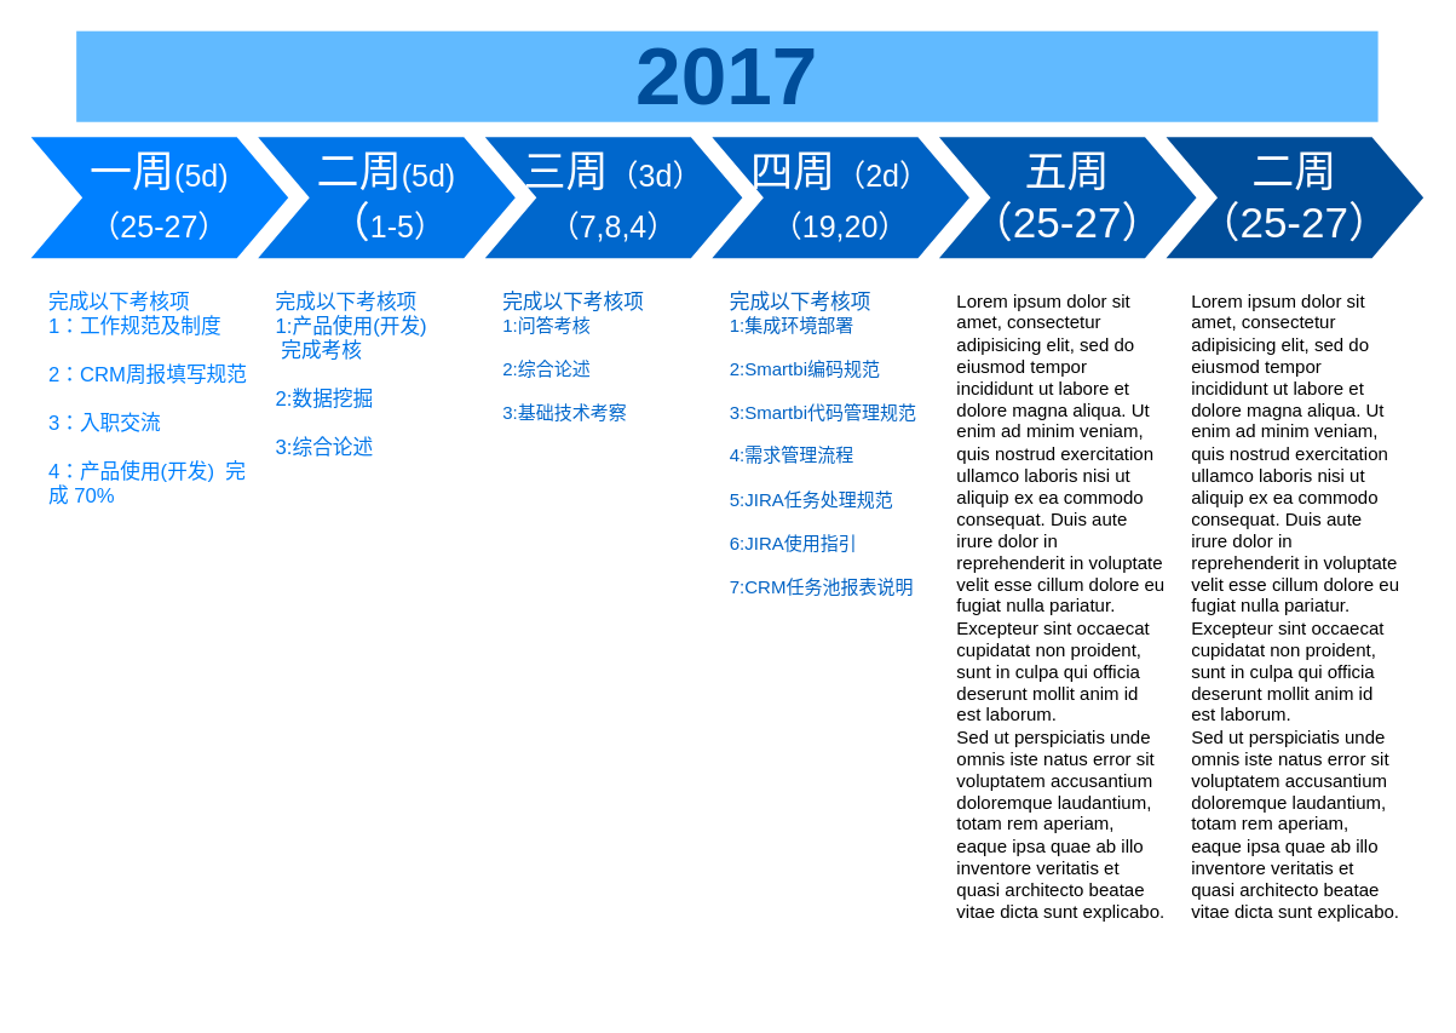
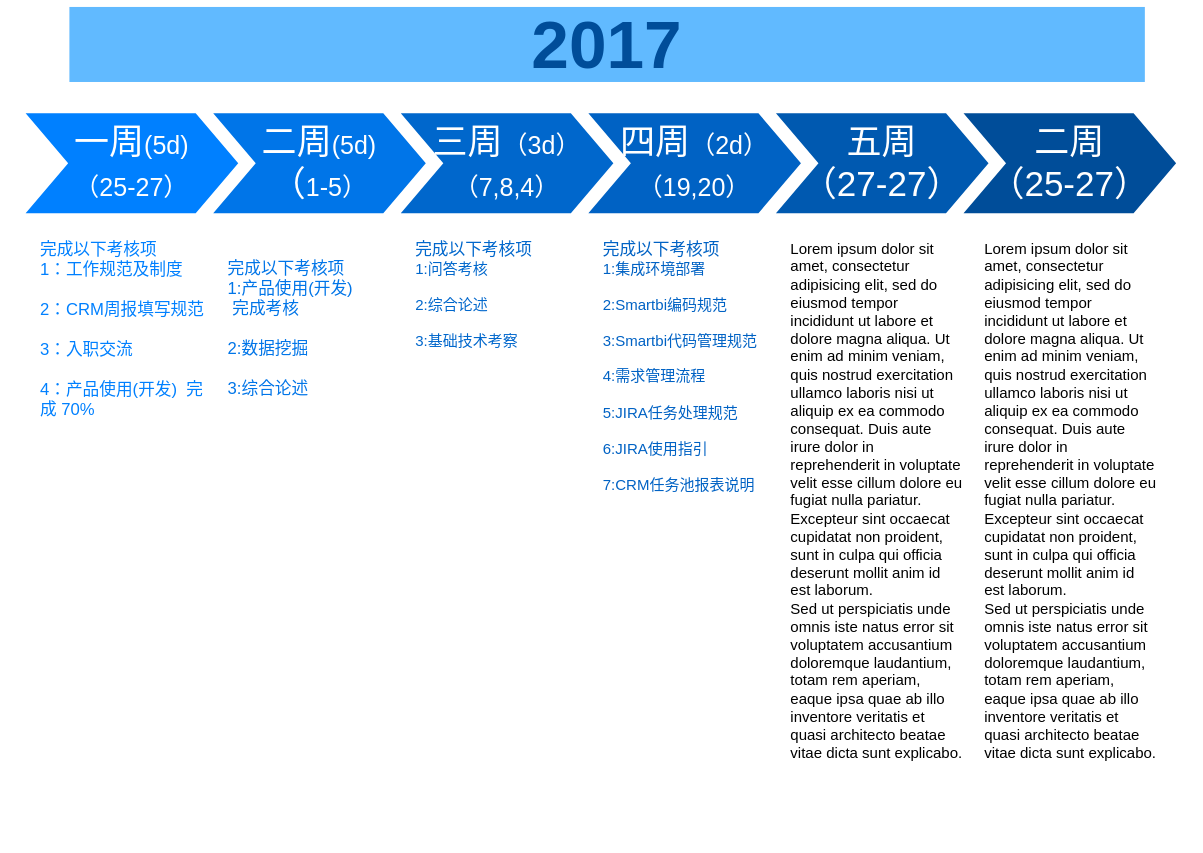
  <mxCell id="0" />
  <mxCell id="1" parent="0" />
  <mxCell id="2" value="一周&lt;font style=&quot;font-size: 20px&quot;&gt;(5d)&lt;/font&gt;&lt;br&gt;&lt;font style=&quot;font-size: 20px&quot;&gt;（25-27）&lt;/font&gt;" style="shape=step;whiteSpace=wrap;html=1;fontSize=28;fontColor=#FFFFFF;strokeColor=none;fillColor=#0080FF;" parent="1" vertex="1"><mxGeometry x="20" y="90" width="170" height="80" as="geometry" /></mxCell>
  <mxCell id="3" value="二周&lt;font style=&quot;font-size: 20px&quot;&gt;(5d)&lt;/font&gt;&lt;br&gt;（&lt;font style=&quot;font-size: 20px&quot;&gt;1-5）&lt;/font&gt;" style="shape=step;whiteSpace=wrap;html=1;fontSize=28;fontColor=#FFFFFF;strokeColor=none;fillColor=#0075E8;" parent="1" vertex="1"><mxGeometry x="170" y="90" width="170" height="80" as="geometry" /></mxCell>
  <mxCell id="4" value="&lt;font style=&quot;font-size: 28px&quot;&gt;三周&lt;/font&gt;&lt;font style=&quot;font-size: 20px&quot;&gt;（3d）&lt;br&gt;（7,8,4）&lt;/font&gt;" style="shape=step;whiteSpace=wrap;html=1;fontSize=28;fontColor=#FFFFFF;strokeColor=none;fillColor=#0067CC;" parent="1" vertex="1"><mxGeometry x="320" y="90" width="170" height="80" as="geometry" /></mxCell>
  <mxCell id="5" value="四周&lt;font style=&quot;font-size: 20px&quot;&gt;（2d）&lt;br&gt;（19,20）&lt;/font&gt;" style="shape=step;whiteSpace=wrap;html=1;fontSize=28;fontColor=#FFFFFF;strokeColor=none;fillColor=#0062C4;" parent="1" vertex="1"><mxGeometry x="470" y="90" width="170" height="80" as="geometry" /></mxCell>
- <mxCell id="6" value="五周&lt;br&gt;（25-27）" style="shape=step;whiteSpace=wrap;html=1;fontSize=28;fillColor=#0059B0;fontColor=#FFFFFF;strokeColor=none;" parent="1" vertex="1"><mxGeometry x="620" y="90" width="170" height="80" as="geometry" /></mxCell>
+ <mxCell id="6" value="五周&lt;br&gt;（27-27）" style="shape=step;whiteSpace=wrap;html=1;fontSize=28;fillColor=#0059B0;fontColor=#FFFFFF;strokeColor=none;" parent="1" vertex="1"><mxGeometry x="620" y="90" width="170" height="80" as="geometry" /></mxCell>
  <mxCell id="7" value="二周&lt;br&gt;（25-27）" style="shape=step;whiteSpace=wrap;html=1;fontSize=28;fillColor=#004D99;fontColor=#FFFFFF;strokeColor=none;" parent="1" vertex="1"><mxGeometry x="770" y="90" width="170" height="80" as="geometry" /></mxCell>
- <mxCell id="8" value="2017" style="text;html=1;strokeColor=none;fillColor=#61BAFF;align=center;verticalAlign=middle;whiteSpace=wrap;fontSize=54;fontStyle=1;fontColor=#004D99;" parent="1" vertex="1"><mxGeometry x="50" y="20" width="860" height="60" as="geometry" /></mxCell>
+ <mxCell id="8" value="2017" style="text;html=1;strokeColor=none;fillColor=#61BAFF;align=center;verticalAlign=middle;whiteSpace=wrap;fontSize=54;fontStyle=1;fontColor=#004D99;" parent="1" vertex="1"><mxGeometry x="55" y="5" width="860" height="60" as="geometry" /></mxCell>
  <mxCell id="9" value="&lt;div&gt;&lt;font color=&quot;#0080ff&quot;&gt;&lt;span style=&quot;font-size: 13.333px&quot;&gt;完成以下考核项&lt;/span&gt;&lt;span style=&quot;font-size: 13.333px&quot;&gt;&lt;br&gt;&lt;/span&gt;&lt;/font&gt;&lt;/div&gt;&lt;div&gt;&lt;span style=&quot;font-size: 13.333px&quot;&gt;&lt;font color=&quot;#0080ff&quot;&gt;1：工作规范及制度&lt;/font&gt;&lt;/span&gt;&lt;/div&gt;&lt;div&gt;&lt;span style=&quot;font-size: 13.333px&quot;&gt;&lt;font color=&quot;#0080ff&quot;&gt;&lt;br&gt;&lt;/font&gt;&lt;/span&gt;&lt;/div&gt;&lt;div&gt;&lt;span style=&quot;font-size: 13.333px&quot;&gt;&lt;font color=&quot;#0080ff&quot;&gt;2：CRM周报填写规范&lt;/font&gt;&lt;/span&gt;&lt;/div&gt;&lt;div&gt;&lt;span style=&quot;font-size: 13.333px&quot;&gt;&lt;font color=&quot;#0080ff&quot;&gt;&lt;br&gt;&lt;/font&gt;&lt;/span&gt;&lt;/div&gt;&lt;div&gt;&lt;span style=&quot;font-size: 13.333px&quot;&gt;&lt;font color=&quot;#0080ff&quot;&gt;3：入职交流&lt;/font&gt;&lt;/span&gt;&lt;/div&gt;&lt;div&gt;&lt;span style=&quot;font-size: 13.333px&quot;&gt;&lt;font color=&quot;#0080ff&quot;&gt;&lt;br&gt;&lt;/font&gt;&lt;/span&gt;&lt;/div&gt;&lt;div&gt;&lt;span style=&quot;font-size: 13.333px&quot;&gt;&lt;font color=&quot;#0080ff&quot;&gt;4：产品使用(开发)&amp;nbsp; 完成 70%&lt;/font&gt;&lt;/span&gt;&lt;/div&gt;" style="text;spacingTop=-5;fillColor=#ffffff;whiteSpace=wrap;html=1;align=left;fontSize=12;fontFamily=Helvetica;fillColor=none;strokeColor=none;" parent="1" vertex="1"><mxGeometry x="30" y="190" width="140" height="470" as="geometry" /></mxCell>
- <mxCell id="10" value="&lt;div&gt;&lt;span style=&quot;font-size: 13.333px&quot;&gt;&lt;font color=&quot;#0075e8&quot;&gt;完成以下考核项&lt;/font&gt;&lt;/span&gt;&lt;/div&gt;&lt;div&gt;&lt;span style=&quot;font-size: 13.333px&quot;&gt;&lt;font color=&quot;#0075e8&quot;&gt;1:产品使用(开发)&amp;nbsp; &amp;nbsp; &amp;nbsp; &amp;nbsp;完成考核&lt;/font&gt;&lt;/span&gt;&lt;/div&gt;&lt;div&gt;&lt;span style=&quot;font-size: 13.333px&quot;&gt;&lt;font color=&quot;#0075e8&quot;&gt;&lt;br&gt;&lt;/font&gt;&lt;/span&gt;&lt;/div&gt;&lt;div&gt;&lt;span style=&quot;font-size: 13.333px&quot;&gt;&lt;font color=&quot;#0075e8&quot;&gt;2:数据挖掘&lt;/font&gt;&lt;/span&gt;&lt;/div&gt;&lt;div&gt;&lt;span style=&quot;font-size: 13.333px&quot;&gt;&lt;font color=&quot;#0075e8&quot;&gt;&lt;br&gt;&lt;/font&gt;&lt;/span&gt;&lt;/div&gt;&lt;div&gt;&lt;span style=&quot;font-size: 13.333px&quot;&gt;&lt;font color=&quot;#0075e8&quot;&gt;3:综合论述&lt;/font&gt;&lt;/span&gt;&lt;/div&gt;&lt;div&gt;&lt;br&gt;&lt;/div&gt;" style="text;spacingTop=-5;fillColor=#ffffff;whiteSpace=wrap;html=1;align=left;fontSize=12;fontFamily=Helvetica;fillColor=none;strokeColor=none;" parent="1" vertex="1"><mxGeometry x="180" y="190" width="140" height="470" as="geometry" /></mxCell>
+ <mxCell id="10" value="&lt;div&gt;&lt;span style=&quot;font-size: 13.333px&quot;&gt;&lt;font color=&quot;#0075e8&quot;&gt;完成以下考核项&lt;/font&gt;&lt;/span&gt;&lt;/div&gt;&lt;div&gt;&lt;span style=&quot;font-size: 13.333px&quot;&gt;&lt;font color=&quot;#0075e8&quot;&gt;1:产品使用(开发)&amp;nbsp; &amp;nbsp; &amp;nbsp; &amp;nbsp;完成考核&lt;/font&gt;&lt;/span&gt;&lt;/div&gt;&lt;div&gt;&lt;span style=&quot;font-size: 13.333px&quot;&gt;&lt;font color=&quot;#0075e8&quot;&gt;&lt;br&gt;&lt;/font&gt;&lt;/span&gt;&lt;/div&gt;&lt;div&gt;&lt;span style=&quot;font-size: 13.333px&quot;&gt;&lt;font color=&quot;#0075e8&quot;&gt;2:数据挖掘&lt;/font&gt;&lt;/span&gt;&lt;/div&gt;&lt;div&gt;&lt;span style=&quot;font-size: 13.333px&quot;&gt;&lt;font color=&quot;#0075e8&quot;&gt;&lt;br&gt;&lt;/font&gt;&lt;/span&gt;&lt;/div&gt;&lt;div&gt;&lt;span style=&quot;font-size: 13.333px&quot;&gt;&lt;font color=&quot;#0075e8&quot;&gt;3:综合论述&lt;/font&gt;&lt;/span&gt;&lt;/div&gt;&lt;div&gt;&lt;br&gt;&lt;/div&gt;" style="text;spacingTop=-5;fillColor=#ffffff;whiteSpace=wrap;html=1;align=left;fontSize=12;fontFamily=Helvetica;fillColor=none;strokeColor=none;" parent="1" vertex="1"><mxGeometry x="180" y="205" width="140" height="470" as="geometry" /></mxCell>
  <mxCell id="11" value="&lt;div&gt;&lt;font color=&quot;#0067cc&quot;&gt;&lt;span style=&quot;font-size: 13.333px&quot;&gt;完成以下考核项&lt;/span&gt;&lt;br&gt;&lt;/font&gt;&lt;/div&gt;&lt;div&gt;&lt;font color=&quot;#0067cc&quot;&gt;1:问答考核&lt;/font&gt;&lt;/div&gt;&lt;div&gt;&lt;font color=&quot;#0067cc&quot;&gt;&lt;br&gt;&lt;/font&gt;&lt;/div&gt;&lt;div&gt;&lt;font color=&quot;#0067cc&quot;&gt;2:综合论述&lt;/font&gt;&lt;/div&gt;&lt;div&gt;&lt;font color=&quot;#0067cc&quot;&gt;&lt;br&gt;&lt;/font&gt;&lt;/div&gt;&lt;div&gt;&lt;font color=&quot;#0067cc&quot;&gt;3:基础技术考察&lt;/font&gt;&lt;/div&gt;" style="text;spacingTop=-5;fillColor=#ffffff;whiteSpace=wrap;html=1;align=left;fontSize=12;fontFamily=Helvetica;fillColor=none;strokeColor=none;" parent="1" vertex="1"><mxGeometry x="330" y="190" width="140" height="470" as="geometry" /></mxCell>
  <mxCell id="12" value="&lt;div&gt;&lt;div&gt;&lt;font color=&quot;#0062c4&quot;&gt;&lt;span style=&quot;font-size: 13.333px&quot;&gt;完成以下考核项&lt;/span&gt;&lt;br&gt;&lt;/font&gt;&lt;/div&gt;&lt;div&gt;&lt;font color=&quot;#0062c4&quot;&gt;1:集成环境部署&lt;span&gt; &lt;/span&gt;&amp;nbsp; &amp;nbsp;&lt;span&gt;     &lt;/span&gt;&lt;/font&gt;&lt;/div&gt;&lt;div&gt;&lt;font color=&quot;#0062c4&quot;&gt;&lt;br&gt;&lt;/font&gt;&lt;/div&gt;&lt;div&gt;&lt;font color=&quot;#0062c4&quot;&gt;2:Smartbi编码规范&lt;span&gt;      &lt;/span&gt;&lt;/font&gt;&lt;/div&gt;&lt;div&gt;&lt;font color=&quot;#0062c4&quot;&gt;&lt;br&gt;&lt;/font&gt;&lt;/div&gt;&lt;div&gt;&lt;font color=&quot;#0062c4&quot;&gt;3:Smartbi代码管理规范&lt;/font&gt;&lt;/div&gt;&lt;div&gt;&lt;font color=&quot;#0062c4&quot;&gt;&lt;span&gt;     &lt;/span&gt;&lt;/font&gt;&lt;/div&gt;&lt;div&gt;&lt;font color=&quot;#0062c4&quot;&gt;&lt;br&gt;&lt;/font&gt;&lt;/div&gt;&lt;div&gt;&lt;font color=&quot;#0062c4&quot;&gt;4:需求管理流程&lt;/font&gt;&lt;/div&gt;&lt;div&gt;&lt;font color=&quot;#0062c4&quot;&gt;&lt;br&gt;&lt;/font&gt;&lt;/div&gt;&lt;div&gt;&lt;font color=&quot;#0062c4&quot;&gt;5:JIRA任务处理规范&lt;/font&gt;&lt;/div&gt;&lt;div&gt;&lt;font color=&quot;#0062c4&quot;&gt;&lt;br&gt;&lt;/font&gt;&lt;/div&gt;&lt;div&gt;&lt;font color=&quot;#0062c4&quot;&gt;6:JIRA使用指引&lt;/font&gt;&lt;/div&gt;&lt;div&gt;&lt;font color=&quot;#0062c4&quot;&gt;&lt;br&gt;&lt;/font&gt;&lt;/div&gt;&lt;div&gt;&lt;font color=&quot;#0062c4&quot;&gt;7:CRM任务池报表说明&lt;/font&gt;&lt;/div&gt;&lt;/div&gt;&lt;div&gt;&lt;br&gt;&lt;/div&gt;" style="text;spacingTop=-5;fillColor=#ffffff;whiteSpace=wrap;html=1;align=left;fontSize=12;fontFamily=Helvetica;fillColor=none;strokeColor=none;" parent="1" vertex="1"><mxGeometry x="480" y="190" width="140" height="470" as="geometry" /></mxCell>
  <mxCell id="13" value="Lorem ipsum dolor sit amet, consectetur adipisicing elit, sed do eiusmod tempor incididunt ut labore et dolore magna aliqua. Ut enim ad minim veniam, quis nostrud exercitation ullamco laboris nisi ut aliquip ex ea commodo consequat. Duis aute irure dolor in reprehenderit in voluptate velit esse cillum dolore eu fugiat nulla pariatur. Excepteur sint occaecat cupidatat non proident, sunt in culpa qui officia deserunt mollit anim id est laborum.&lt;br&gt;Sed ut perspiciatis unde omnis iste natus error sit voluptatem accusantium doloremque laudantium, totam rem aperiam, eaque ipsa quae ab illo inventore veritatis et quasi architecto beatae vitae dicta sunt explicabo." style="text;spacingTop=-5;fillColor=#ffffff;whiteSpace=wrap;html=1;align=left;fontSize=12;fontFamily=Helvetica;fillColor=none;strokeColor=none;" parent="1" vertex="1"><mxGeometry x="630" y="190" width="140" height="470" as="geometry" /></mxCell>
  <mxCell id="14" value="Lorem ipsum dolor sit amet, consectetur adipisicing elit, sed do eiusmod tempor incididunt ut labore et dolore magna aliqua. Ut enim ad minim veniam, quis nostrud exercitation ullamco laboris nisi ut aliquip ex ea commodo consequat. Duis aute irure dolor in reprehenderit in voluptate velit esse cillum dolore eu fugiat nulla pariatur. Excepteur sint occaecat cupidatat non proident, sunt in culpa qui officia deserunt mollit anim id est laborum.&lt;br&gt;Sed ut perspiciatis unde omnis iste natus error sit voluptatem accusantium doloremque laudantium, totam rem aperiam, eaque ipsa quae ab illo inventore veritatis et quasi architecto beatae vitae dicta sunt explicabo." style="text;spacingTop=-5;fillColor=#ffffff;whiteSpace=wrap;html=1;align=left;fontSize=12;fontFamily=Helvetica;fillColor=none;strokeColor=none;" parent="1" vertex="1"><mxGeometry x="785" y="190" width="140" height="470" as="geometry" /></mxCell>
